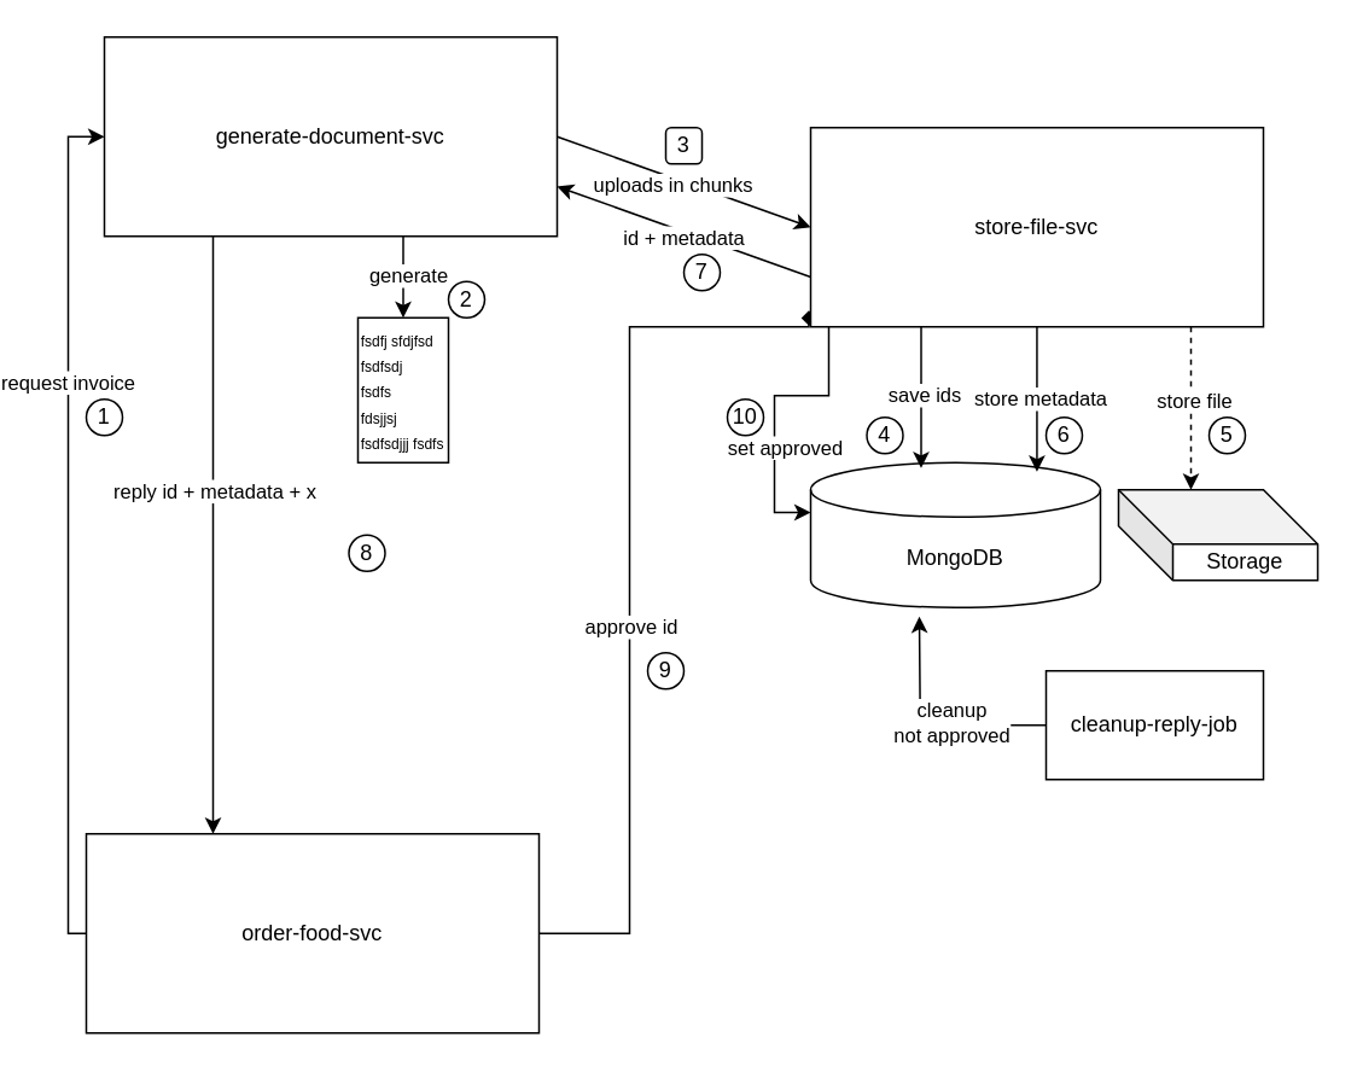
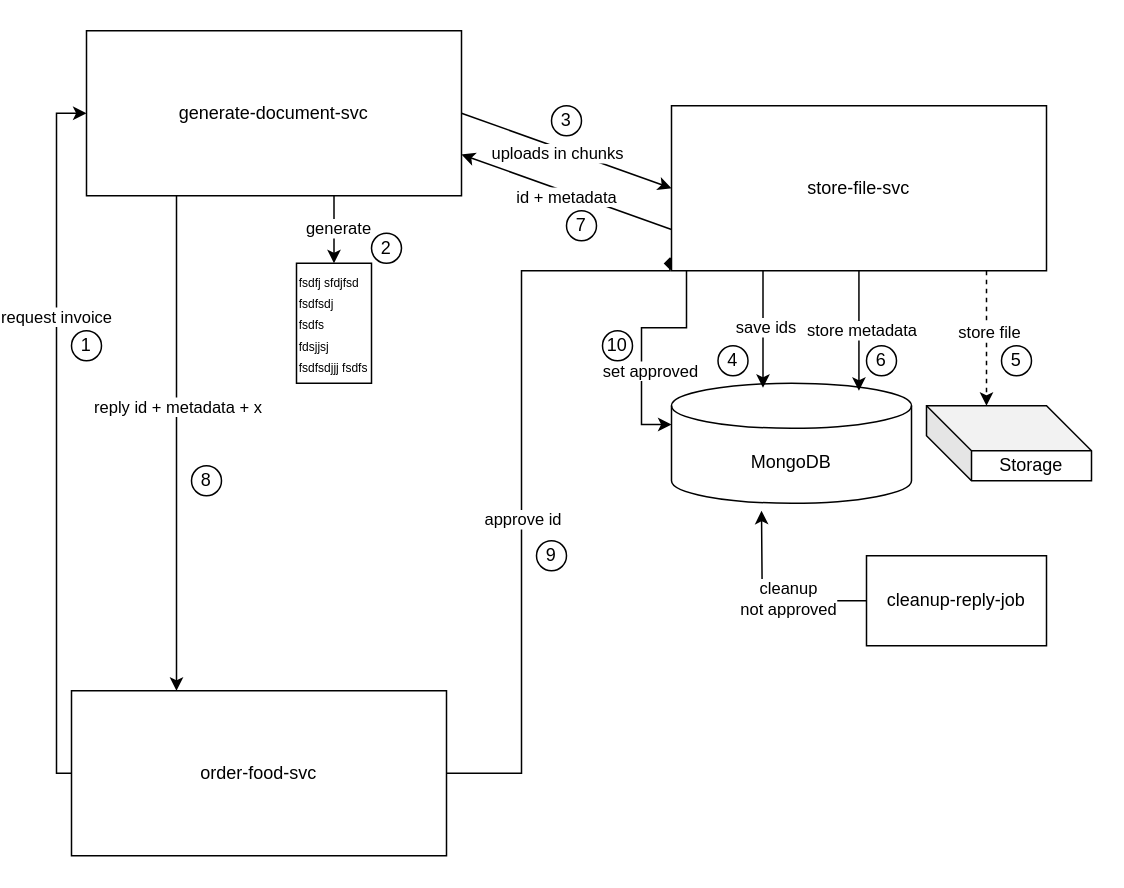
  <mxCell id="0" />
  <mxCell id="1" parent="0" />
  <mxCell id="2" style="edgeStyle=orthogonalEdgeStyle;rounded=0;orthogonalLoop=1;jettySize=auto;html=1;" edge="1" parent="1" source="6" target="11"><mxGeometry relative="1" as="geometry"><Array as="points"><mxPoint x="100" y="230" /><mxPoint x="100" y="230" /></Array></mxGeometry></mxCell>
  <mxCell id="3" value="reply id + metadata + x" style="edgeLabel;html=1;align=center;verticalAlign=middle;resizable=0;points=[];" vertex="1" connectable="0" parent="2"><mxGeometry x="-0.358" y="2" relative="1" as="geometry"><mxPoint x="-2" y="34" as="offset" /></mxGeometry></mxCell>
  <mxCell id="4" style="edgeStyle=orthogonalEdgeStyle;rounded=0;orthogonalLoop=1;jettySize=auto;html=1;" edge="1" parent="1" source="6" target="14"><mxGeometry relative="1" as="geometry"><Array as="points"><mxPoint x="205" y="140" /><mxPoint x="205" y="140" /></Array></mxGeometry></mxCell>
  <mxCell id="5" value="generate" style="edgeLabel;html=1;align=center;verticalAlign=middle;resizable=0;points=[];" vertex="1" connectable="0" parent="4"><mxGeometry x="-0.067" y="2" relative="1" as="geometry"><mxPoint as="offset" /></mxGeometry></mxCell>
  <mxCell id="6" value="generate-document-svc" style="rounded=0;whiteSpace=wrap;html=1;verticalAlign=middle;" vertex="1" parent="1"><mxGeometry x="40" y="20" width="250" height="110" as="geometry" /></mxCell>
  <mxCell id="7" style="edgeStyle=orthogonalEdgeStyle;rounded=0;orthogonalLoop=1;jettySize=auto;html=1;entryX=0;entryY=0.5;entryDx=0;entryDy=0;" edge="1" parent="1" source="11" target="6"><mxGeometry relative="1" as="geometry"><Array as="points"><mxPoint x="20" y="515" /><mxPoint x="20" y="75" /></Array></mxGeometry></mxCell>
  <mxCell id="8" value="request invoice" style="edgeLabel;html=1;align=center;verticalAlign=middle;resizable=0;points=[];" vertex="1" connectable="0" parent="7"><mxGeometry x="0.34" y="1" relative="1" as="geometry"><mxPoint as="offset" /></mxGeometry></mxCell>
  <mxCell id="9" style="edgeStyle=orthogonalEdgeStyle;rounded=0;orthogonalLoop=1;jettySize=auto;html=1;entryX=-0.004;entryY=0.918;entryDx=0;entryDy=0;entryPerimeter=0;endArrow=diamond;" edge="1" parent="1" source="11" target="15"><mxGeometry relative="1" as="geometry"><Array as="points"><mxPoint x="330" y="515" /><mxPoint x="330" y="180" /><mxPoint x="429" y="180" /></Array></mxGeometry></mxCell>
  <mxCell id="10" value="approve id" style="edgeLabel;html=1;align=center;verticalAlign=middle;resizable=0;points=[];" vertex="1" connectable="0" parent="9"><mxGeometry x="-0.107" relative="1" as="geometry"><mxPoint as="offset" /></mxGeometry></mxCell>
  <mxCell id="11" value="order-food-svc" style="rounded=0;whiteSpace=wrap;html=1;verticalAlign=middle;" vertex="1" parent="1"><mxGeometry x="30" y="460" width="250" height="110" as="geometry" /></mxCell>
  <mxCell id="12" value="" style="group" vertex="1" connectable="0" parent="1"><mxGeometry x="180" y="175" width="50" height="80" as="geometry" /></mxCell>
  <mxCell id="13" value="" style="rounded=0;whiteSpace=wrap;html=1;movable=1;resizable=1;rotatable=1;deletable=1;editable=1;locked=0;connectable=1;" vertex="1" parent="12"><mxGeometry width="50" height="80" as="geometry" /></mxCell>
  <mxCell id="14" value="&lt;span style=&quot;font-size: 8px;&quot;&gt;fsdfj sfdjfsd&lt;/span&gt;&lt;div&gt;&lt;span style=&quot;font-size: 8px;&quot;&gt;fsdfsdj&lt;/span&gt;&lt;/div&gt;&lt;div&gt;&lt;span style=&quot;font-size: 8px;&quot;&gt;fsdfs&lt;/span&gt;&lt;/div&gt;&lt;div&gt;&lt;span style=&quot;font-size: 8px;&quot;&gt;fdsjjsj&lt;/span&gt;&lt;/div&gt;&lt;div style=&quot;&quot;&gt;&lt;span style=&quot;font-size: 8px;&quot;&gt;fsdfsdjjj fsdfs&lt;/span&gt;&lt;/div&gt;" style="text;html=1;align=left;verticalAlign=middle;whiteSpace=wrap;rounded=0;movable=1;resizable=1;rotatable=1;deletable=1;editable=1;locked=0;connectable=1;" vertex="1" parent="12"><mxGeometry width="50" height="80" as="geometry" /></mxCell>
  <mxCell id="15" value="store-file-svc" style="rounded=0;whiteSpace=wrap;html=1;verticalAlign=middle;" vertex="1" parent="1"><mxGeometry x="430" y="70" width="250" height="110" as="geometry" /></mxCell>
  <mxCell id="16" value="MongoDB" style="shape=cylinder3;whiteSpace=wrap;html=1;boundedLbl=1;backgroundOutline=1;size=15;" vertex="1" parent="1"><mxGeometry x="430" y="255" width="160" height="80" as="geometry" /></mxCell>
  <mxCell id="17" value="Storage" style="shape=cube;whiteSpace=wrap;html=1;boundedLbl=1;backgroundOutline=1;darkOpacity=0.05;darkOpacity2=0.1;size=30;" vertex="1" parent="1"><mxGeometry x="600" y="270" width="110" height="50" as="geometry" /></mxCell>
  <mxCell id="18" value="" style="endArrow=classic;html=1;rounded=0;exitX=1;exitY=0.5;exitDx=0;exitDy=0;entryX=0;entryY=0.5;entryDx=0;entryDy=0;" edge="1" parent="1" source="6" target="15"><mxGeometry width="50" height="50" relative="1" as="geometry"><mxPoint x="370" y="360" as="sourcePoint" /><mxPoint x="420" y="310" as="targetPoint" /></mxGeometry></mxCell>
  <mxCell id="19" value="uploads in chunks" style="edgeLabel;html=1;align=center;verticalAlign=middle;resizable=0;points=[];" vertex="1" connectable="0" parent="18"><mxGeometry x="-0.071" y="-3" relative="1" as="geometry"><mxPoint as="offset" /></mxGeometry></mxCell>
  <mxCell id="20" style="edgeStyle=orthogonalEdgeStyle;rounded=0;orthogonalLoop=1;jettySize=auto;html=1;" edge="1" parent="1"><mxGeometry relative="1" as="geometry"><mxPoint x="491" y="180" as="sourcePoint" /><mxPoint x="491" y="258" as="targetPoint" /><Array as="points"><mxPoint x="491" y="258" /></Array></mxGeometry></mxCell>
  <mxCell id="21" value="save ids" style="edgeLabel;html=1;align=center;verticalAlign=middle;resizable=0;points=[];" vertex="1" connectable="0" parent="20"><mxGeometry x="-0.051" y="1" relative="1" as="geometry"><mxPoint as="offset" /></mxGeometry></mxCell>
  <mxCell id="22" style="edgeStyle=orthogonalEdgeStyle;rounded=0;orthogonalLoop=1;jettySize=auto;html=1;entryX=0;entryY=0;entryDx=40;entryDy=0;entryPerimeter=0;dashed=1;" edge="1" parent="1" source="15" target="17"><mxGeometry relative="1" as="geometry"><Array as="points"><mxPoint x="640" y="200" /><mxPoint x="640" y="200" /></Array></mxGeometry></mxCell>
  <mxCell id="23" value="store file" style="edgeLabel;html=1;align=center;verticalAlign=middle;resizable=0;points=[];" vertex="1" connectable="0" parent="22"><mxGeometry x="-0.111" y="1" relative="1" as="geometry"><mxPoint as="offset" /></mxGeometry></mxCell>
  <mxCell id="24" style="edgeStyle=orthogonalEdgeStyle;rounded=0;orthogonalLoop=1;jettySize=auto;html=1;entryX=0.781;entryY=0.063;entryDx=0;entryDy=0;entryPerimeter=0;" edge="1" parent="1" source="15" target="16"><mxGeometry relative="1" as="geometry" /></mxCell>
  <mxCell id="25" value="store metadata" style="edgeLabel;html=1;align=center;verticalAlign=middle;resizable=0;points=[];" vertex="1" connectable="0" parent="24"><mxGeometry x="-0.025" y="2" relative="1" as="geometry"><mxPoint as="offset" /></mxGeometry></mxCell>
  <mxCell id="26" value="" style="endArrow=classic;html=1;rounded=0;entryX=1;entryY=0.75;entryDx=0;entryDy=0;exitX=0;exitY=0.75;exitDx=0;exitDy=0;" edge="1" parent="1" source="15" target="6"><mxGeometry width="50" height="50" relative="1" as="geometry"><mxPoint x="370" y="360" as="sourcePoint" /><mxPoint x="420" y="310" as="targetPoint" /></mxGeometry></mxCell>
  <mxCell id="27" value="id + metadata" style="edgeLabel;html=1;align=center;verticalAlign=middle;resizable=0;points=[];" vertex="1" connectable="0" parent="26"><mxGeometry x="0.206" y="2" relative="1" as="geometry"><mxPoint x="15" y="6" as="offset" /></mxGeometry></mxCell>
  <mxCell id="28" value="1" style="ellipse;whiteSpace=wrap;html=1;aspect=fixed;" vertex="1" parent="1"><mxGeometry x="30" y="220" width="20" height="20" as="geometry" /></mxCell>
  <mxCell id="29" value="2" style="ellipse;whiteSpace=wrap;html=1;aspect=fixed;" vertex="1" parent="1"><mxGeometry x="230" y="155" width="20" height="20" as="geometry" /></mxCell>
  <mxCell id="30" value="4" style="ellipse;whiteSpace=wrap;html=1;aspect=fixed;" vertex="1" parent="1"><mxGeometry x="461" y="230" width="20" height="20" as="geometry" /></mxCell>
  <mxCell id="31" value="5" style="ellipse;whiteSpace=wrap;html=1;aspect=fixed;" vertex="1" parent="1"><mxGeometry x="650" y="230" width="20" height="20" as="geometry" /></mxCell>
  <mxCell id="32" value="6" style="ellipse;whiteSpace=wrap;html=1;aspect=fixed;" vertex="1" parent="1"><mxGeometry x="560" y="230" width="20" height="20" as="geometry" /></mxCell>
- <mxCell id="33" value="3" style="whiteSpace=wrap;html=1;aspect=fixed;rounded=1;" vertex="1" parent="1"><mxGeometry x="350" y="70" width="20" height="20" as="geometry" /></mxCell>
+ <mxCell id="33" value="3" style="ellipse;whiteSpace=wrap;html=1;aspect=fixed;" vertex="1" parent="1"><mxGeometry x="350" y="70" width="20" height="20" as="geometry" /></mxCell>
  <mxCell id="34" value="7" style="ellipse;whiteSpace=wrap;html=1;aspect=fixed;" vertex="1" parent="1"><mxGeometry x="360" y="140" width="20" height="20" as="geometry" /></mxCell>
- <mxCell id="35" value="8" style="ellipse;whiteSpace=wrap;html=1;aspect=fixed;" vertex="1" parent="1"><mxGeometry x="175" y="295" width="20" height="20" as="geometry" /></mxCell>
+ <mxCell id="35" value="8" style="ellipse;whiteSpace=wrap;html=1;aspect=fixed;" vertex="1" parent="1"><mxGeometry x="110" y="310" width="20" height="20" as="geometry" /></mxCell>
  <mxCell id="36" value="9" style="ellipse;whiteSpace=wrap;html=1;aspect=fixed;" vertex="1" parent="1"><mxGeometry x="340" y="360" width="20" height="20" as="geometry" /></mxCell>
  <mxCell id="37" style="edgeStyle=orthogonalEdgeStyle;rounded=0;orthogonalLoop=1;jettySize=auto;html=1;entryX=0;entryY=0;entryDx=0;entryDy=27.5;entryPerimeter=0;" edge="1" parent="1" source="15" target="16"><mxGeometry relative="1" as="geometry"><Array as="points"><mxPoint x="440" y="218" /><mxPoint x="410" y="218" /><mxPoint x="410" y="283" /></Array></mxGeometry></mxCell>
  <mxCell id="38" value="set approved" style="edgeLabel;html=1;align=center;verticalAlign=middle;resizable=0;points=[];" vertex="1" connectable="0" parent="37"><mxGeometry x="0.259" y="5" relative="1" as="geometry"><mxPoint as="offset" /></mxGeometry></mxCell>
  <mxCell id="39" value="10" style="ellipse;whiteSpace=wrap;html=1;aspect=fixed;" vertex="1" parent="1"><mxGeometry x="384" y="220" width="20" height="20" as="geometry" /></mxCell>
  <mxCell id="40" style="edgeStyle=orthogonalEdgeStyle;rounded=0;orthogonalLoop=1;jettySize=auto;html=1;" edge="1" parent="1" source="42"><mxGeometry relative="1" as="geometry"><mxPoint x="490" y="340" as="targetPoint" /></mxGeometry></mxCell>
  <mxCell id="41" value="cleanup&lt;div&gt;not approved&lt;/div&gt;" style="edgeLabel;html=1;align=center;verticalAlign=middle;resizable=0;points=[];" vertex="1" connectable="0" parent="40"><mxGeometry x="-0.181" y="-2" relative="1" as="geometry"><mxPoint as="offset" /></mxGeometry></mxCell>
  <mxCell id="42" value="cleanup-reply-job" style="rounded=0;whiteSpace=wrap;html=1;" vertex="1" parent="1"><mxGeometry x="560" y="370" width="120" height="60" as="geometry" /></mxCell>
